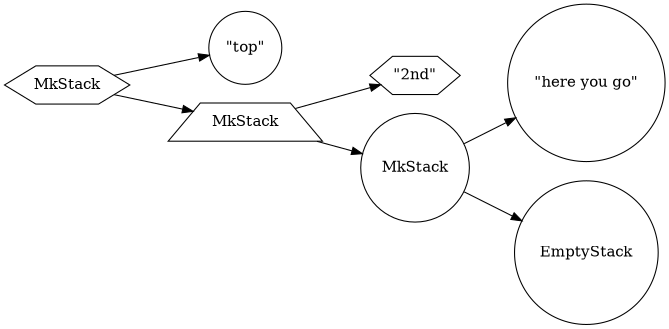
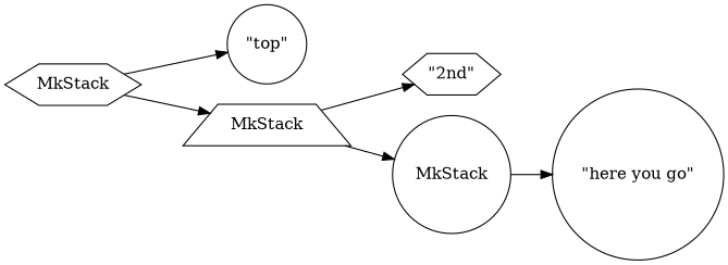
  digraph {
    rankdir=LR
    node [shape=circle]
    n1 [label=MkStack shape=hexagon]
    n2 [label="\"top\""]
    n3 [label=MkStack shape=trapezium]
    n4 [label="\"2nd\"" shape=hexagon]
    n5 [label=MkStack]
    n6 [label="\"here you go\""]
-   n7 [label=EmptyStack]
    n1 -> n2
    n1 -> n3
    n3 -> n4
    n3 -> n5
    n5 -> n6
-   n5 -> n7
  }
